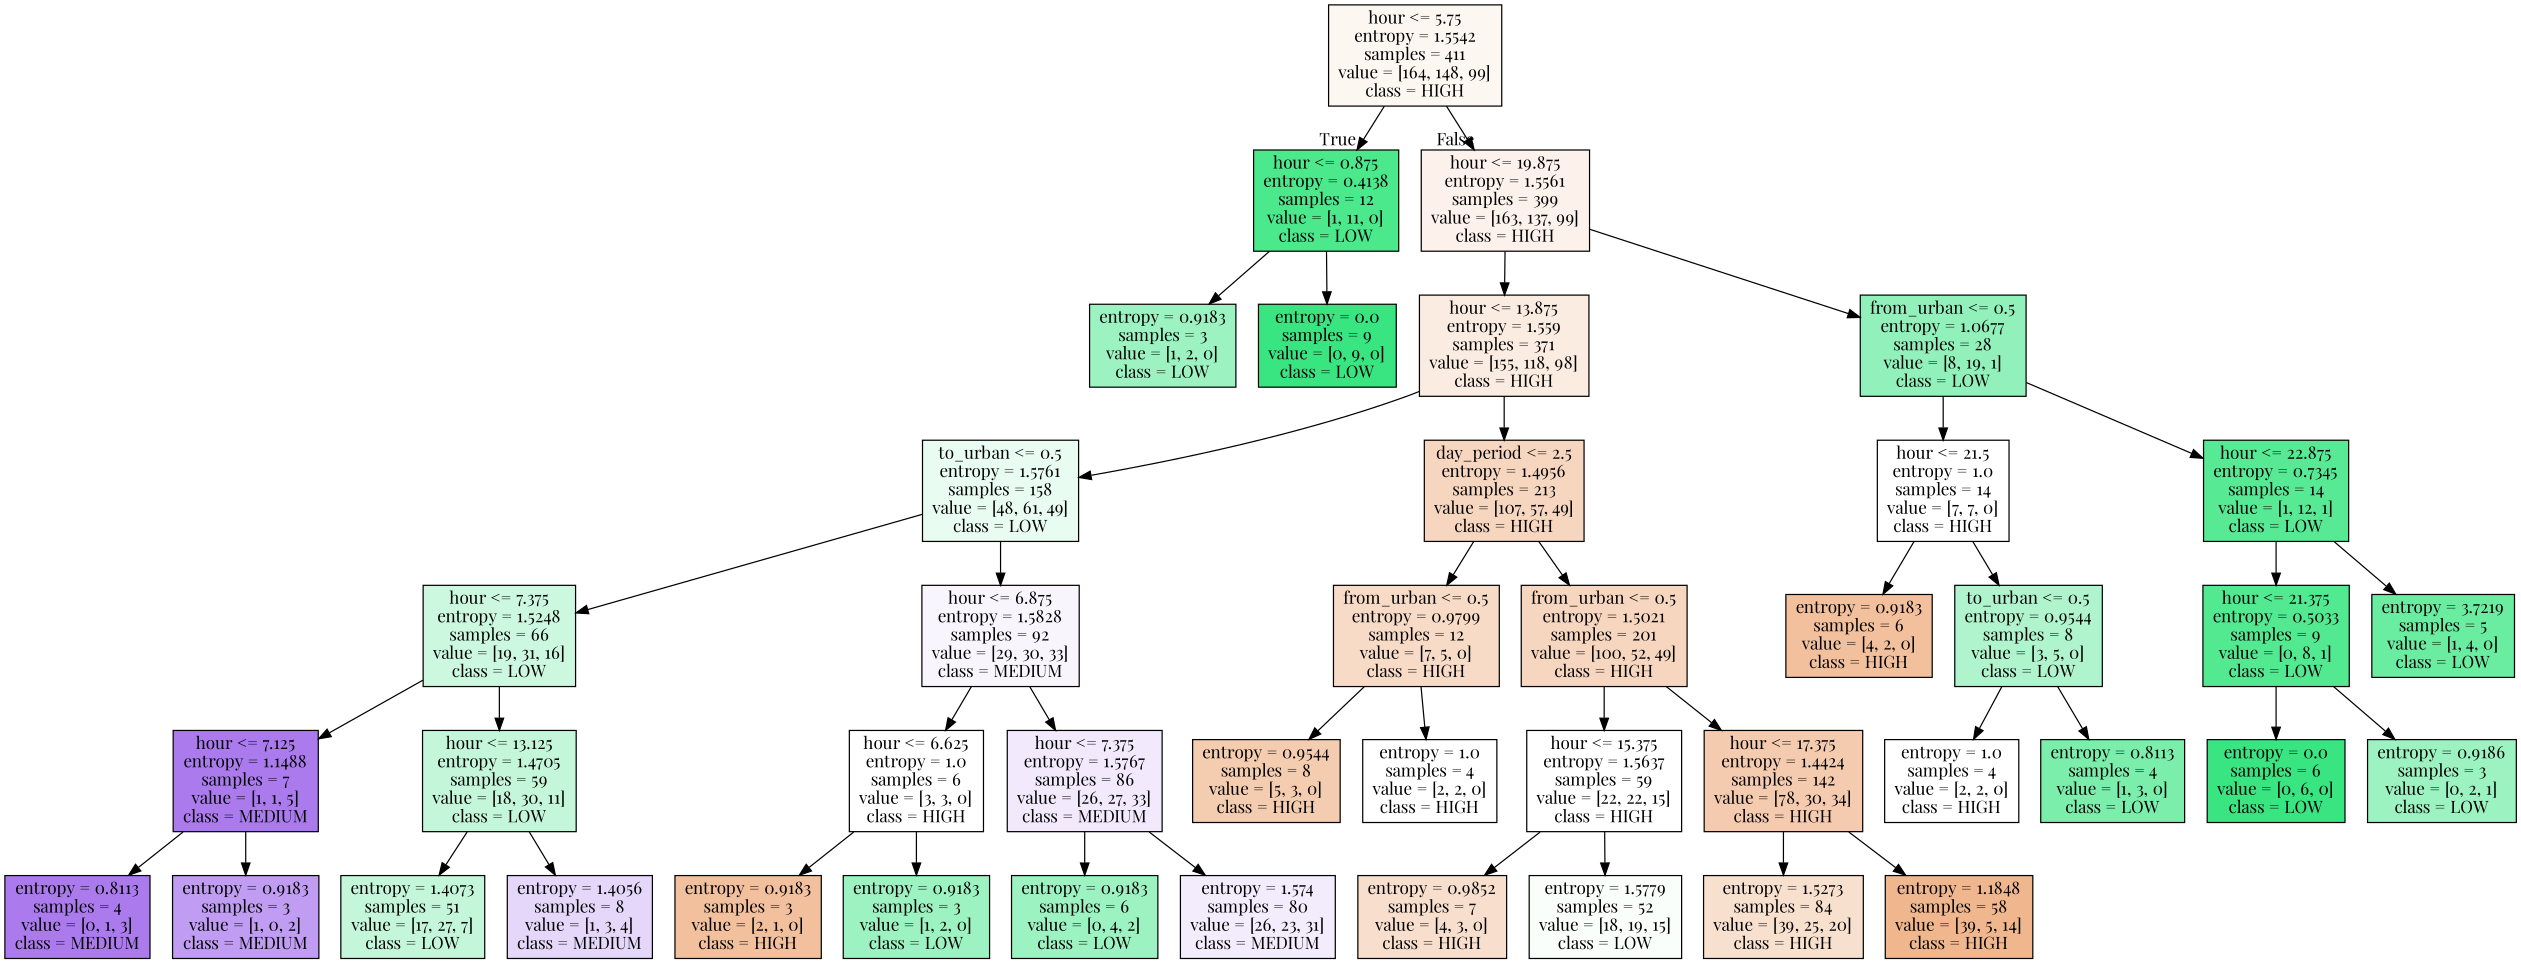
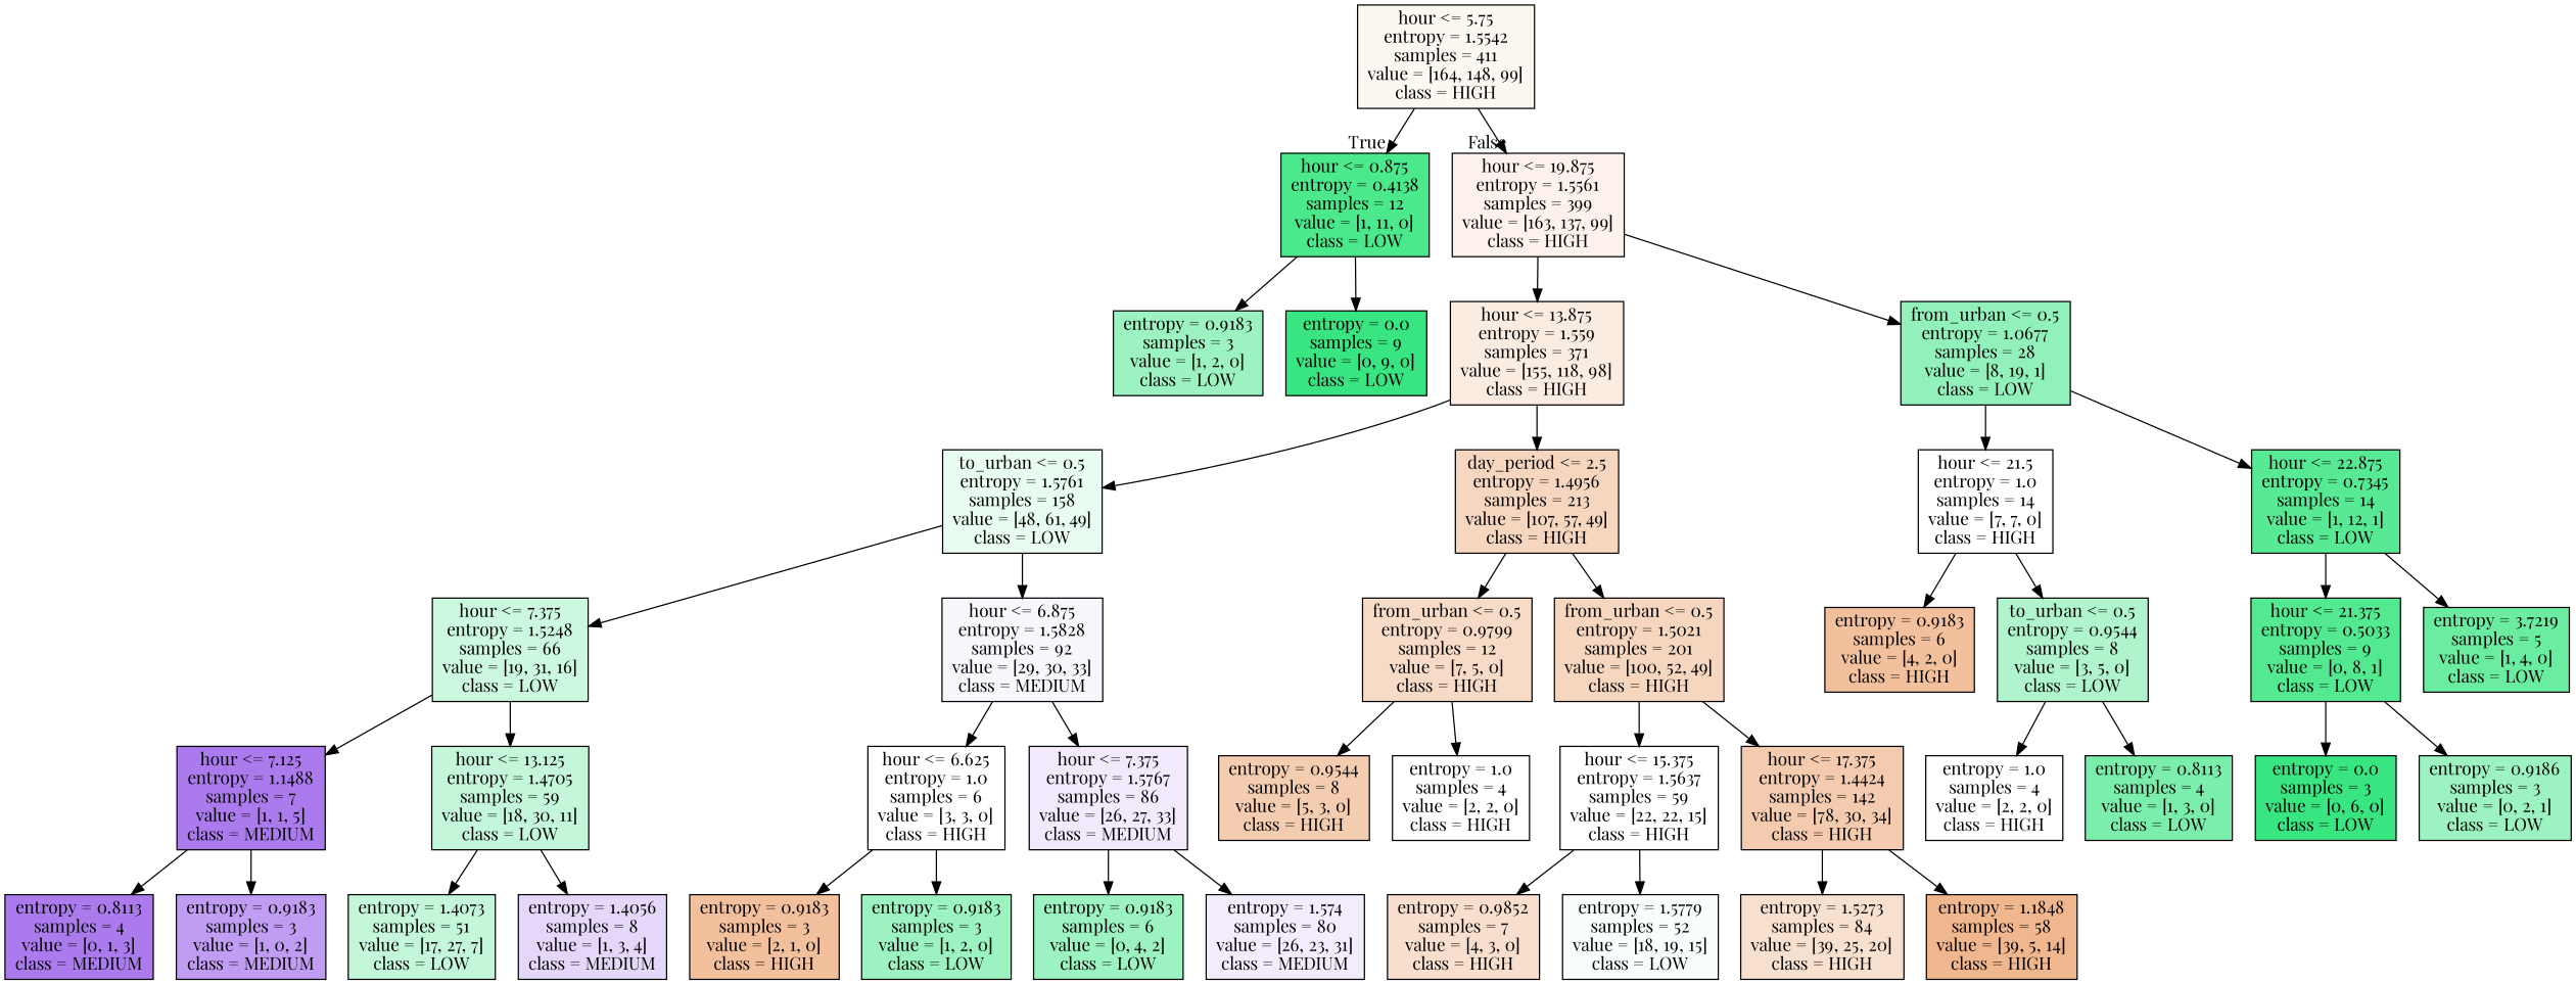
  digraph {
    fontname="Playfair Display"
    node [color=black fillcolor="#e5813900" fontname="Playfair Display" shape=box style=filled]
    edge [fontname="Playfair Display"]
    n1 [fillcolor="#e5813910" label="hour <= 5.75\nentropy = 1.5542\nsamples = 411\nvalue = [164, 148, 99]\nclass = HIGH"]
    n2 [fillcolor="#39e581e8" label="hour <= 0.875\nentropy = 0.4138\nsamples = 12\nvalue = [1, 11, 0]\nclass = LOW"]
    n3 [fillcolor="#e5813919" label="hour <= 19.875\nentropy = 1.5561\nsamples = 399\nvalue = [163, 137, 99]\nclass = HIGH"]
    n4 [fillcolor="#39e5817f" label="entropy = 0.9183\nsamples = 3\nvalue = [1, 2, 0]\nclass = LOW"]
    n5 [fillcolor="#39e581ff" label="entropy = 0.0\nsamples = 9\nvalue = [0, 9, 0]\nclass = LOW"]
    n6 [fillcolor="#e5813925" label="hour <= 13.875\nentropy = 1.559\nsamples = 371\nvalue = [155, 118, 98]\nclass = HIGH"]
    n7 [fillcolor="#39e5818c" label="from_urban <= 0.5\nentropy = 1.0677\nsamples = 28\nvalue = [8, 19, 1]\nclass = LOW"]
    n8 [fillcolor="#39e5811c" label="to_urban <= 0.5\nentropy = 1.5761\nsamples = 158\nvalue = [48, 61, 49]\nclass = LOW"]
    n9 [fillcolor="#e5813952" label="day_period <= 2.5\nentropy = 1.4956\nsamples = 213\nvalue = [107, 57, 49]\nclass = HIGH"]
    n10 [label="hour <= 21.5\nentropy = 1.0\nsamples = 14\nvalue = [7, 7, 0]\nclass = HIGH"]
    n11 [fillcolor="#39e581d8" label="hour <= 22.875\nentropy = 0.7345\nsamples = 14\nvalue = [1, 12, 1]\nclass = LOW"]
    n12 [fillcolor="#39e58141" label="hour <= 7.375\nentropy = 1.5248\nsamples = 66\nvalue = [19, 31, 16]\nclass = LOW"]
    n13 [fillcolor="#8139e50c" label="hour <= 6.875\nentropy = 1.5828\nsamples = 92\nvalue = [29, 30, 33]\nclass = MEDIUM"]
    n14 [fillcolor="#e5813949" label="from_urban <= 0.5\nentropy = 0.9799\nsamples = 12\nvalue = [7, 5, 0]\nclass = HIGH"]
    n15 [fillcolor="#e5813952" label="from_urban <= 0.5\nentropy = 1.5021\nsamples = 201\nvalue = [100, 52, 49]\nclass = HIGH"]
    n16 [fillcolor="#8139e5aa" label="hour <= 7.125\nentropy = 1.1488\nsamples = 7\nvalue = [1, 1, 5]\nclass = MEDIUM"]
    n17 [fillcolor="#39e5814b" label="hour <= 13.125\nentropy = 1.4705\nsamples = 59\nvalue = [18, 30, 11]\nclass = LOW"]
    n18 [label="hour <= 6.625\nentropy = 1.0\nsamples = 6\nvalue = [3, 3, 0]\nclass = HIGH"]
    n19 [fillcolor="#8139e51a" label="hour <= 7.375\nentropy = 1.5767\nsamples = 86\nvalue = [26, 27, 33]\nclass = MEDIUM"]
    n20 [fillcolor="#8139e5aa" label="entropy = 0.8113\nsamples = 4\nvalue = [0, 1, 3]\nclass = MEDIUM"]
    n21 [fillcolor="#8139e57f" label="entropy = 0.9183\nsamples = 3\nvalue = [1, 0, 2]\nclass = MEDIUM"]
    n22 [fillcolor="#39e5814b" label="entropy = 1.4073\nsamples = 51\nvalue = [17, 27, 7]\nclass = LOW"]
    n23 [fillcolor="#8139e533" label="entropy = 1.4056\nsamples = 8\nvalue = [1, 3, 4]\nclass = MEDIUM"]
    n24 [fillcolor="#e581397f" label="entropy = 0.9183\nsamples = 3\nvalue = [2, 1, 0]\nclass = HIGH"]
    n25 [fillcolor="#39e5817f" label="entropy = 0.9183\nsamples = 3\nvalue = [1, 2, 0]\nclass = LOW"]
    n26 [fillcolor="#39e5817f" label="entropy = 0.9183\nsamples = 6\nvalue = [0, 4, 2]\nclass = LOW"]
    n27 [fillcolor="#8139e518" label="entropy = 1.574\nsamples = 80\nvalue = [26, 23, 31]\nclass = MEDIUM"]
    n28 [fillcolor="#e5813966" label="entropy = 0.9544\nsamples = 8\nvalue = [5, 3, 0]\nclass = HIGH"]
    n29 [label="entropy = 1.0\nsamples = 4\nvalue = [2, 2, 0]\nclass = HIGH"]
    n30 [label="hour <= 15.375\nentropy = 1.5637\nsamples = 59\nvalue = [22, 22, 15]\nclass = HIGH"]
    n31 [fillcolor="#e5813968" label="hour <= 17.375\nentropy = 1.4424\nsamples = 142\nvalue = [78, 30, 34]\nclass = HIGH"]
    n32 [fillcolor="#e5813940" label="entropy = 0.9852\nsamples = 7\nvalue = [4, 3, 0]\nclass = HIGH"]
    n33 [fillcolor="#39e58107" label="entropy = 1.5779\nsamples = 52\nvalue = [18, 19, 15]\nclass = LOW"]
    n34 [fillcolor="#e581393d" label="entropy = 1.5273\nsamples = 84\nvalue = [39, 25, 20]\nclass = HIGH"]
    n35 [fillcolor="#e5813991" label="entropy = 1.1848\nsamples = 58\nvalue = [39, 5, 14]\nclass = HIGH"]
    n36 [fillcolor="#e581397f" label="entropy = 0.9183\nsamples = 6\nvalue = [4, 2, 0]\nclass = HIGH"]
    n37 [fillcolor="#39e58166" label="to_urban <= 0.5\nentropy = 0.9544\nsamples = 8\nvalue = [3, 5, 0]\nclass = LOW"]
    n38 [fillcolor="#39e581df" label="hour <= 21.375\nentropy = 0.5033\nsamples = 9\nvalue = [0, 8, 1]\nclass = LOW"]
    n39 [fillcolor="#39e581bf" label="entropy = 3.7219\nsamples = 5\nvalue = [1, 4, 0]\nclass = LOW"]
    n40 [label="entropy = 1.0\nsamples = 4\nvalue = [2, 2, 0]\nclass = HIGH"]
    n41 [fillcolor="#39e581aa" label="entropy = 0.8113\nsamples = 4\nvalue = [1, 3, 0]\nclass = LOW"]
-   n42 [fillcolor="#39e581ff" label="entropy = 0.0\nsamples = 6\nvalue = [0, 6, 0]\nclass = LOW"]
+   n42 [fillcolor="#39e581ff" label="entropy = 0.0\nsamples = 3\nvalue = [0, 6, 0]\nclass = LOW"]
    n43 [fillcolor="#39e5817f" label="entropy = 0.9186\nsamples = 3\nvalue = [0, 2, 1]\nclass = LOW"]
    n1 -> n2 [headlabel=True labelangle=45 labeldistance=2.5]
    n1 -> n3 [headlabel=False labelangle=-45 labeldistance=2.5]
    n2 -> n4
    n2 -> n5
    n3 -> n6
    n3 -> n7
    n6 -> n8
    n6 -> n9
    n7 -> n10
    n7 -> n11
    n8 -> n12
    n8 -> n13
    n9 -> n14
    n9 -> n15
    n10 -> n36
    n10 -> n37
    n11 -> n38
    n11 -> n39
    n12 -> n16
    n12 -> n17
    n13 -> n18
    n13 -> n19
    n14 -> n28
    n14 -> n29
    n15 -> n30
    n15 -> n31
    n16 -> n20
    n16 -> n21
    n17 -> n22
    n17 -> n23
    n18 -> n24
    n18 -> n25
    n19 -> n26
    n19 -> n27
    n30 -> n32
    n30 -> n33
    n31 -> n34
    n31 -> n35
    n37 -> n40
    n37 -> n41
    n38 -> n42
    n38 -> n43
  }
